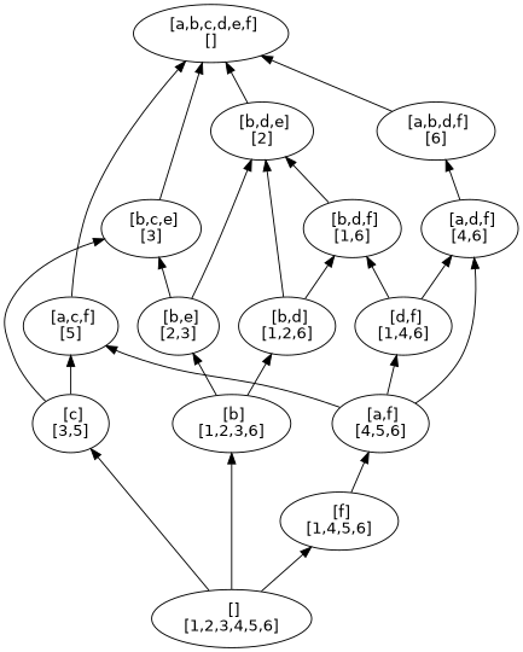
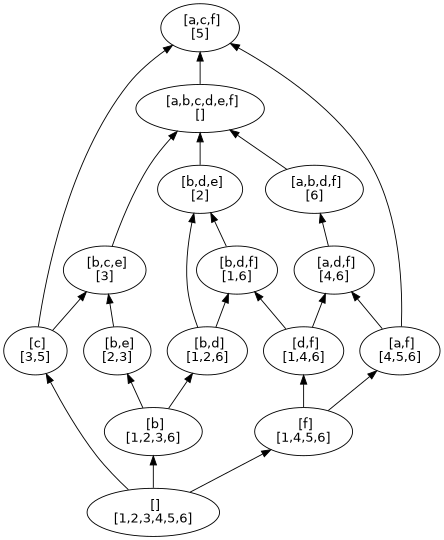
  digraph {
    fontname="DejaVu Sans"
    rankdir=BT
    node [fontname="DejaVu Sans"]
    edge [fontname="DejaVu Sans"]
    n1 [label=" []\n[1,2,3,4,5,6]"]
    n2 [label=" [f]\n[1,4,5,6]"]
    n3 [label=" [c]\n[3,5]"]
    n4 [label=" [b]\n[1,2,3,6]"]
    n5 [label=" [d,f]\n[1,4,6]"]
    n6 [label=" [a,f]\n[4,5,6]"]
    n7 [label=" [a,c,f]\n[5]"]
    n8 [label=" [b,c,e]\n[3]"]
    n9 [label=" [b,d]\n[1,2,6]"]
    n10 [label=" [b,e]\n[2,3]"]
    n11 [label=" [b,d,f]\n[1,6]"]
    n12 [label=" [a,d,f]\n[4,6]"]
    n13 [label=" [b,d,e]\n[2]"]
    n14 [label=" [a,b,d,f]\n[6]"]
    n15 [label=" [a,b,c,d,e,f]\n[]"]
    n1 -> n2
    n1 -> n3
    n1 -> n4
-   n6 -> n5
+   n2 -> n5
    n2 -> n6
    n3 -> n7
    n3 -> n8
    n4 -> n9
    n4 -> n10
    n5 -> n11
    n5 -> n12
    n6 -> n7
    n6 -> n12
-   n7 -> n15
+   n15 -> n7
    n8 -> n15
    n9 -> n11
    n9 -> n13
    n10 -> n8
-   n10 -> n13
    n11 -> n13
    n12 -> n14
    n13 -> n15
    n14 -> n15
  }
